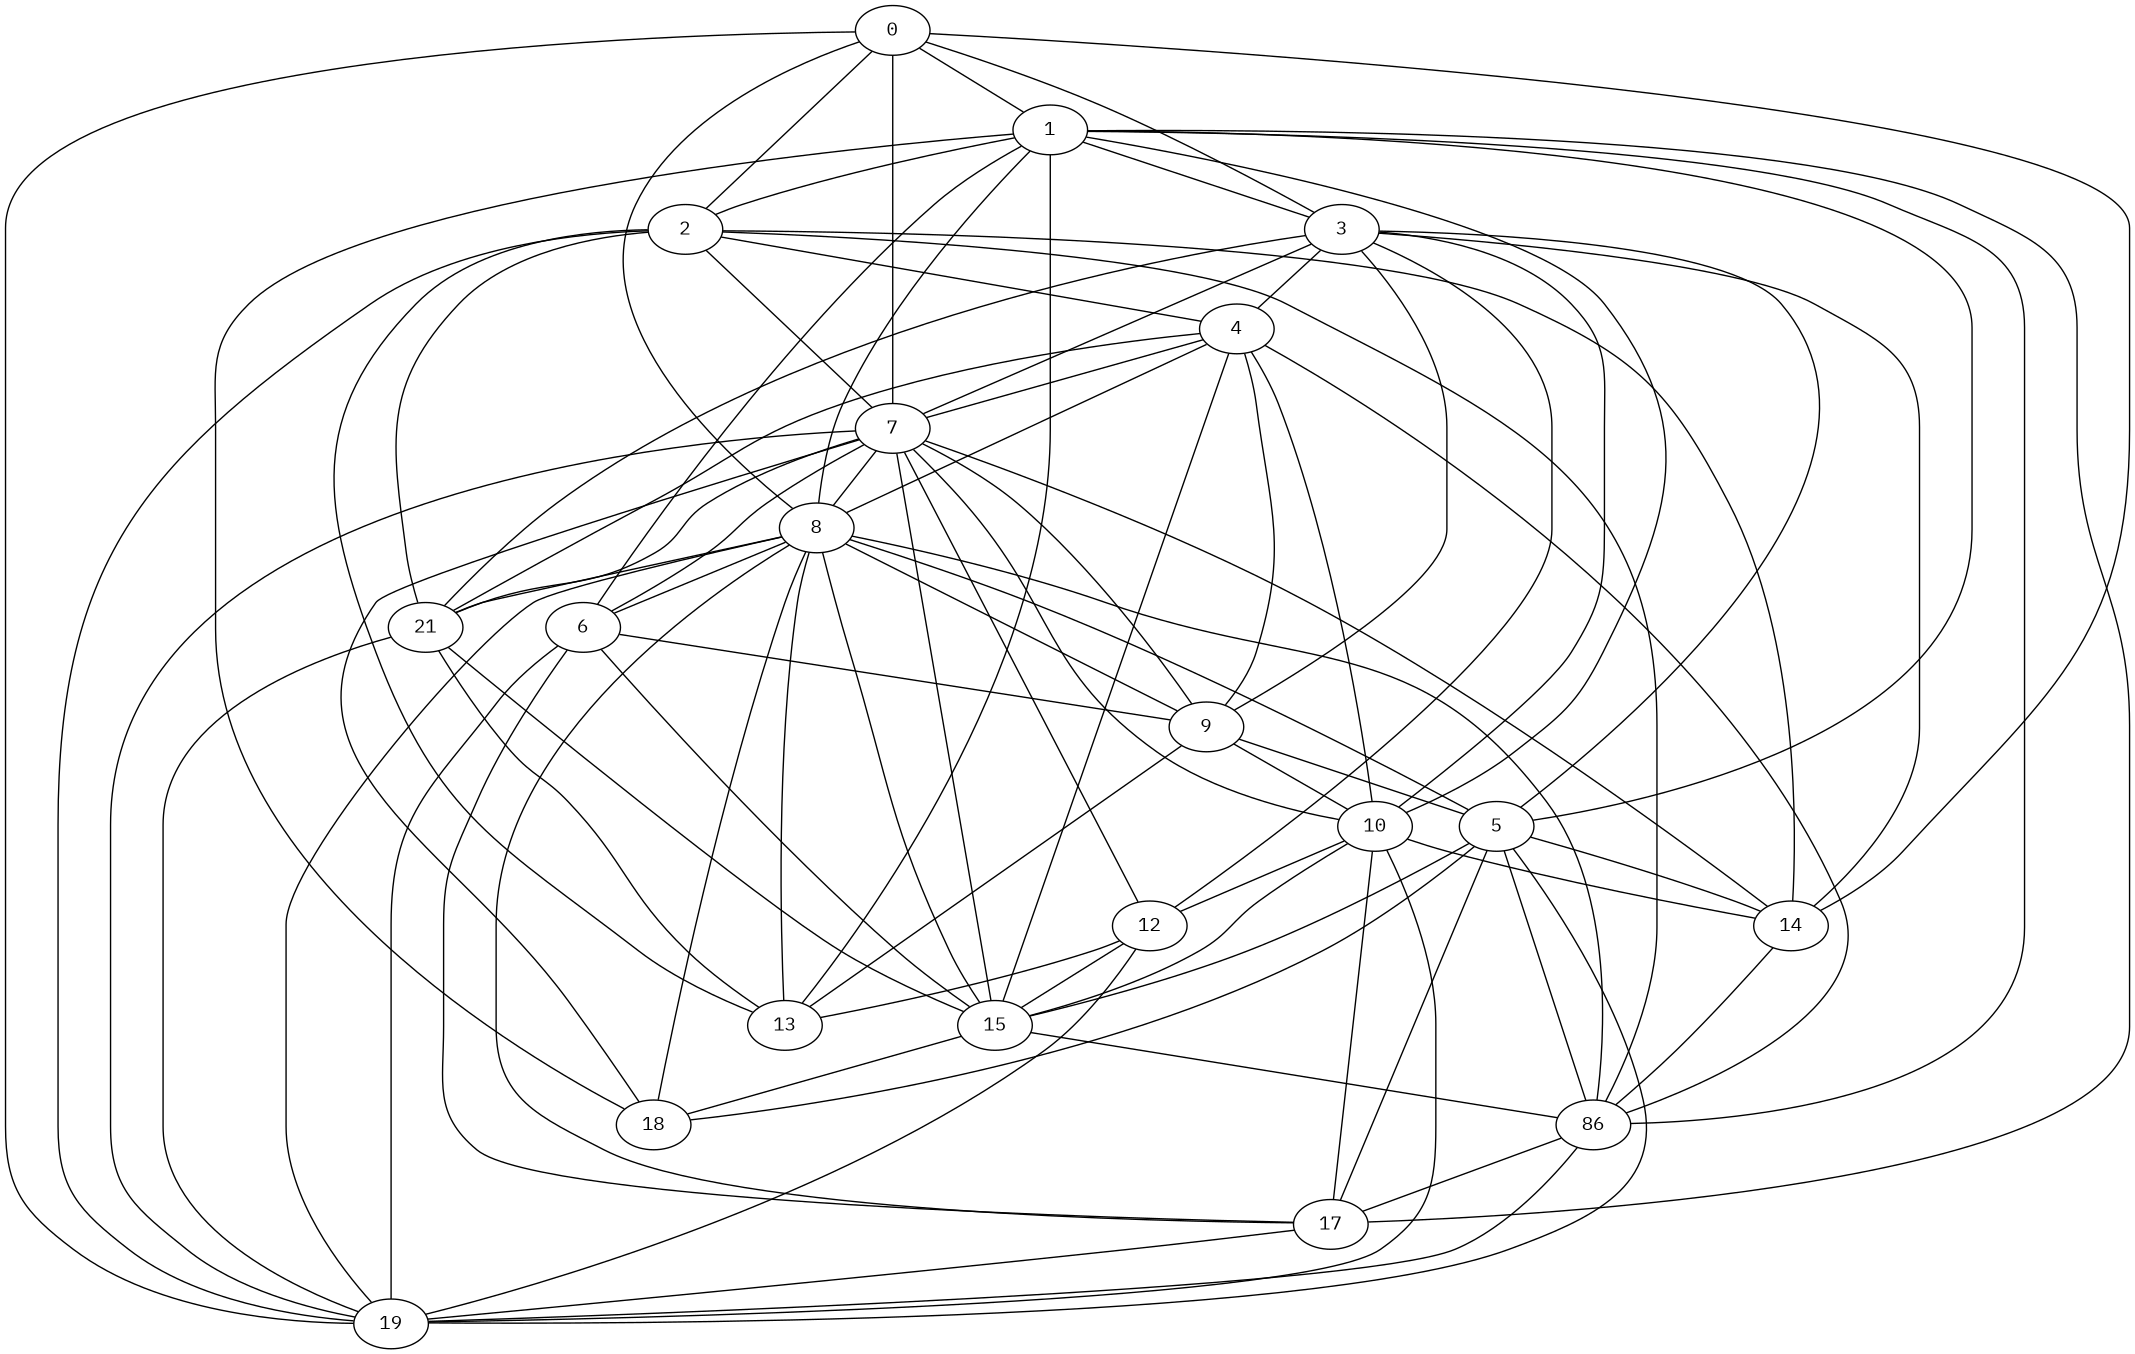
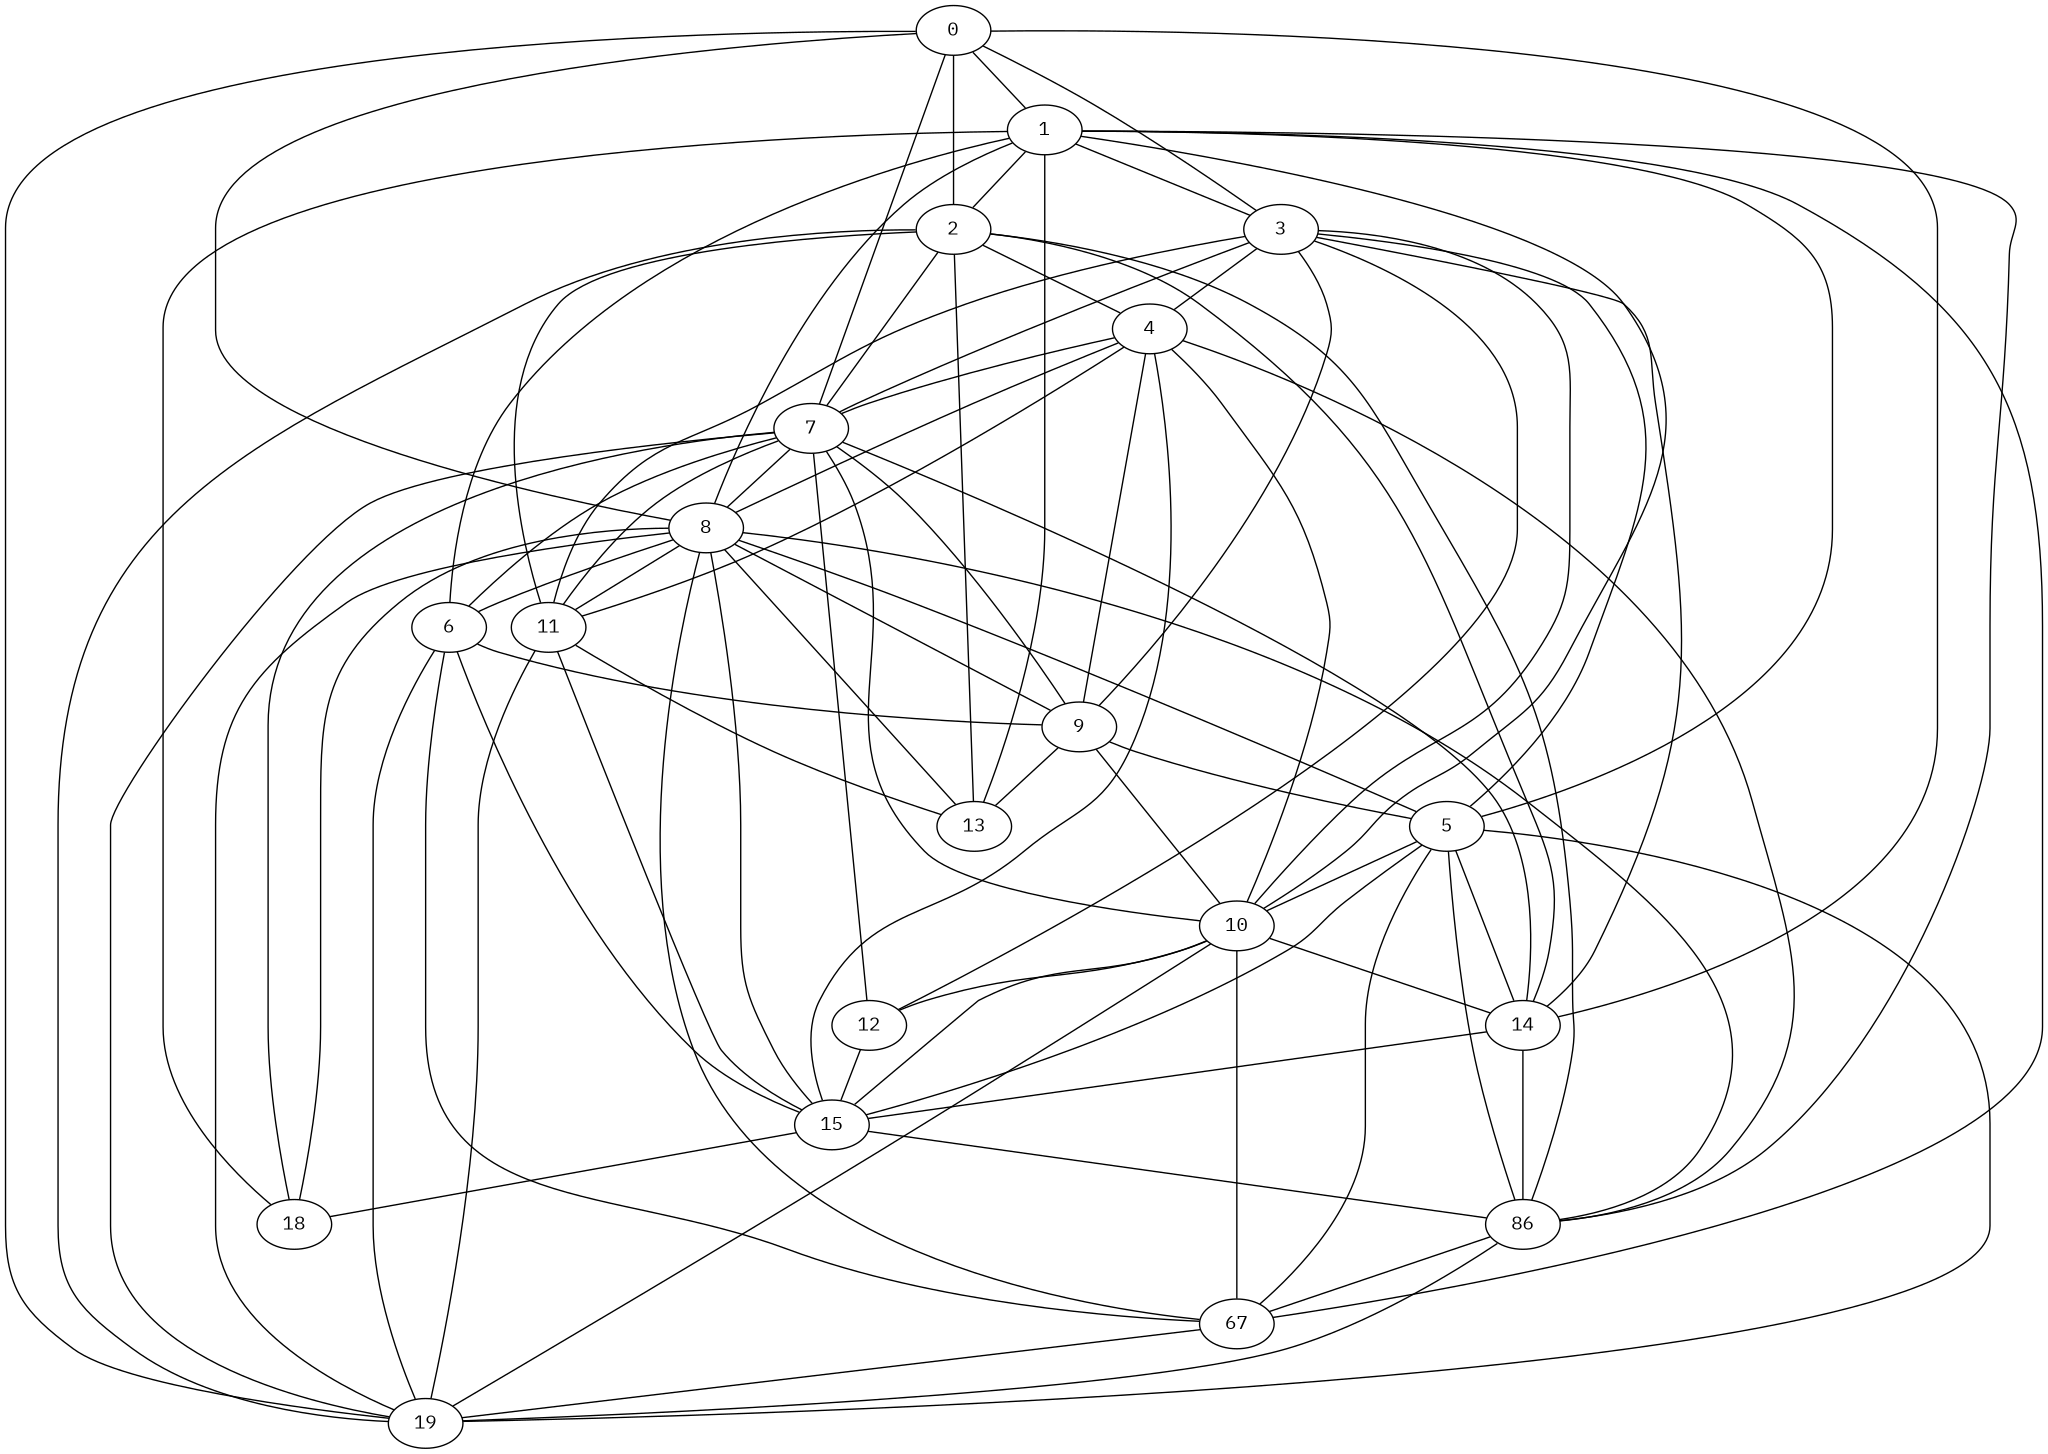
  strict graph {
    fontname="IBM Plex Mono"
    node [fontname="IBM Plex Mono" w=-11]
    edge [fontname="IBM Plex Mono" w=-12]
    0 [w=11]
    1
    2 [w=-8]
    3 [w=-15]
    7 [w=6]
    8 [w=6]
    14 [w=-9]
    19 [w=12]
    5 [w=2]
    6 [w=-5]
    10 [w=8]
    13
    n13 [label=86 w=12]
-   17 [w=2]
+   17 [w=2 label=67]
    18 [w=-15]
    4 [w=16]
-   11 [w=-5 label=21]
+   11 [w=-5]
    9 [w=-4]
    12 [w=13]
    15 [w=-2]
    0 -- 1 [w=14]
    0 -- 2
    0 -- 3 [w=-16]
    0 -- 7 [w=-4]
    0 -- 8 [w=-16]
    0 -- 14 [w=-15]
    0 -- 19 [w=11]
    1 -- 2 [w=-5]
    1 -- 3 [w=-15]
    1 -- 8 [w=9]
    1 -- 5 [w=-16]
    1 -- 6 [w=7]
    1 -- 10 [w=-15]
    1 -- 13 [w=15]
    1 -- n13 [w=10]
    1 -- 17 [w=-4]
    1 -- 18 [w=11]
    2 -- 7 [w=9]
    2 -- 14 [w=2]
    2 -- 19 [w=-13]
    2 -- 13 [w=10]
    2 -- n13 [w=12]
    2 -- 4 [w=-2]
    2 -- 11 [w=2]
    3 -- 7 [w=14]
    3 -- 14 [w=16]
    3 -- 5 [w=-5]
    3 -- 10 [w=8]
    3 -- 4 [w=-14]
    3 -- 11 [w=14]
    3 -- 9 [w=12]
    3 -- 12 [w=-2]
    7 -- 8 [w=3]
    7 -- 14
    7 -- 19 [w=-10]
    7 -- 10 [w=4]
    7 -- 18 [w=10]
    7 -- 11 [w=3]
    7 -- 9 [w=-6]
    7 -- 12 [w=-2]
    8 -- 19 [w=-10]
    8 -- 6 [w=11]
    8 -- 13 [w=2]
    8 -- n13 [w=4]
    8 -- 17 [w=16]
    8 -- 18 [w=7]
    8 -- 11 [w=5]
    8 -- 9 [w=13]
    8 -- 15 [w=-6]
    14 -- n13 [w=-2]
-   7 -- 15 [w=-4]
+   14 -- 15 [w=-4]
    5 -- 8
    5 -- 14 [w=-5]
    5 -- 19
    5 -- n13 [w=-9]
    5 -- 17 [w=-5]
-   5 -- 18 [w=3]
+   5 -- 10 [w=3]
    5 -- 15 [w=7]
    6 -- 7 [w=-9]
    6 -- 19 [w=16]
    6 -- 9 [w=5]
    6 -- 15 [w=-10]
    10 -- 14 [w=16]
    10 -- 19 [w=-2]
    10 -- 17 [w=-11]
    10 -- 12 [w=15]
    10 -- 15 [w=7]
    n13 -- 19 [w=4]
    n13 -- 17 [w=-7]
    17 -- 19 [w=2]
    17 -- 6 [w=3]
    4 -- 7 [w=11]
    4 -- 8 [w=11]
    4 -- 10 [w=-7]
    4 -- n13 [w=15]
    4 -- 11 [w=-13]
    4 -- 9 [w=8]
    4 -- 15
    11 -- 19 [w=-14]
    11 -- 13 [w=14]
    11 -- 15 [w=-4]
    9 -- 5 [w=9]
    9 -- 10 [w=2]
    9 -- 13 [w=-15]
-   12 -- 19 [w=-7]
-   12 -- 13 [w=6]
    12 -- 15 [w=-11]
    15 -- n13 [w=-11]
    15 -- 18 [w=16]
  }
